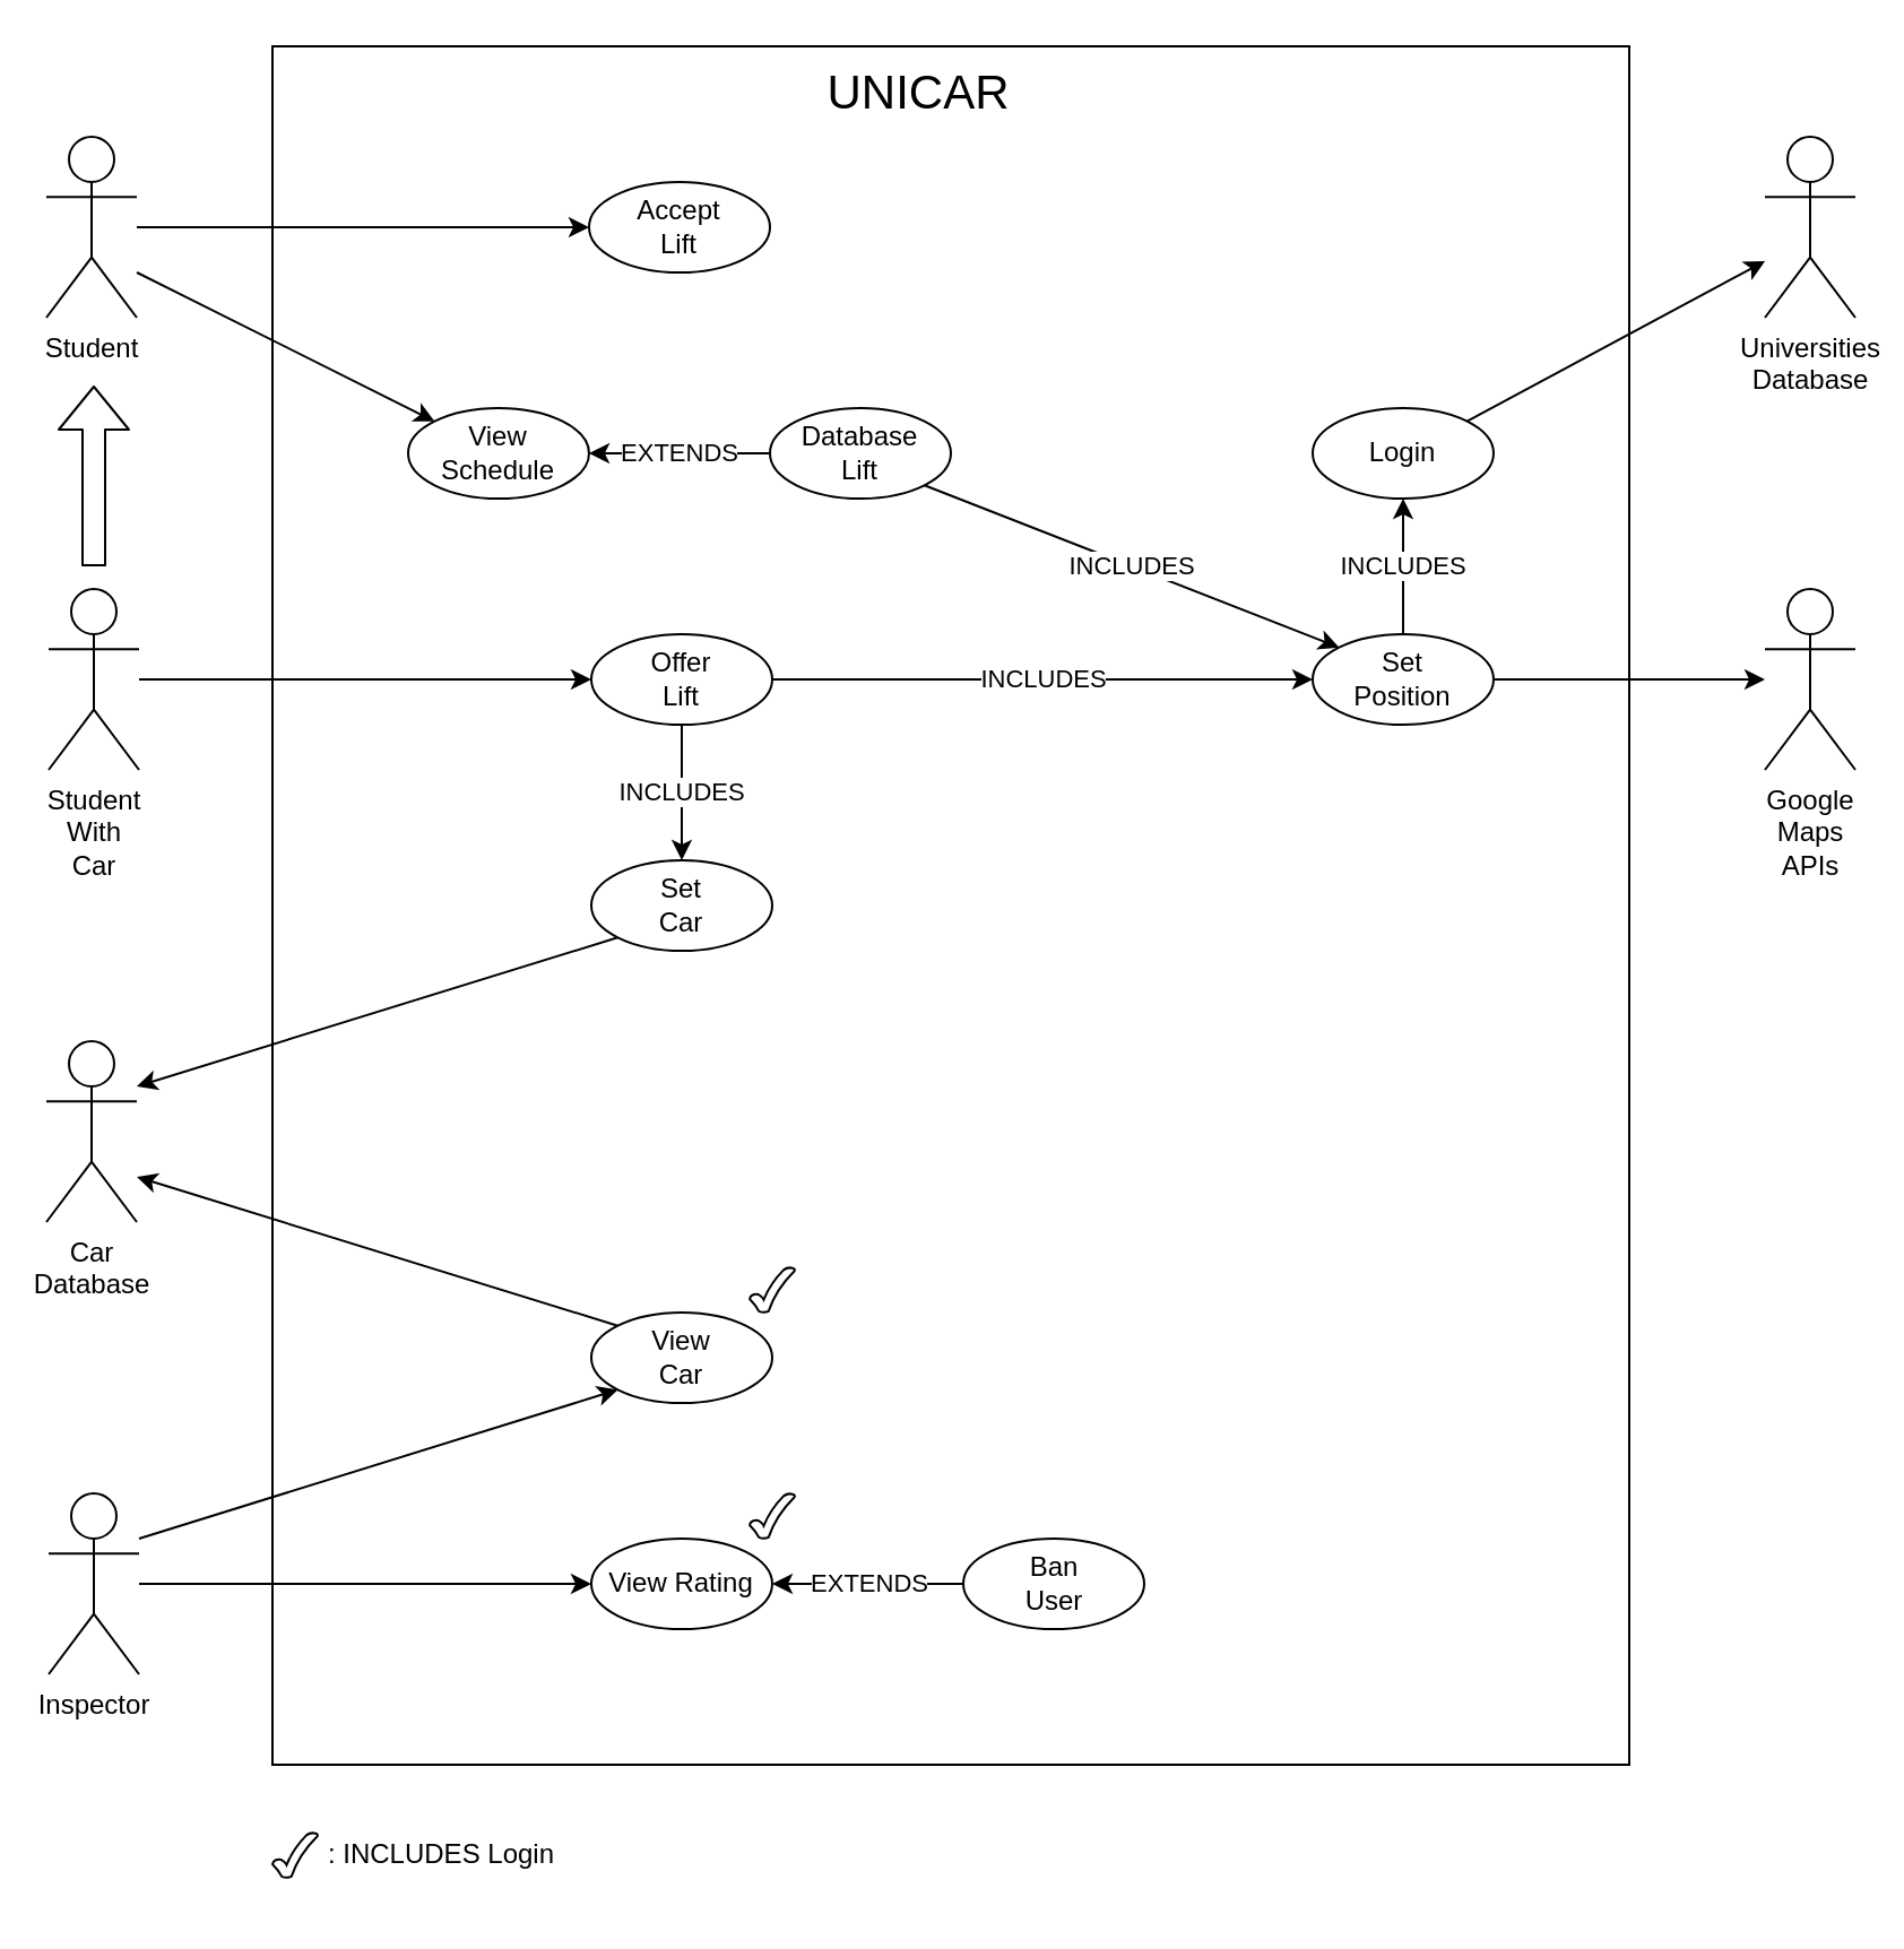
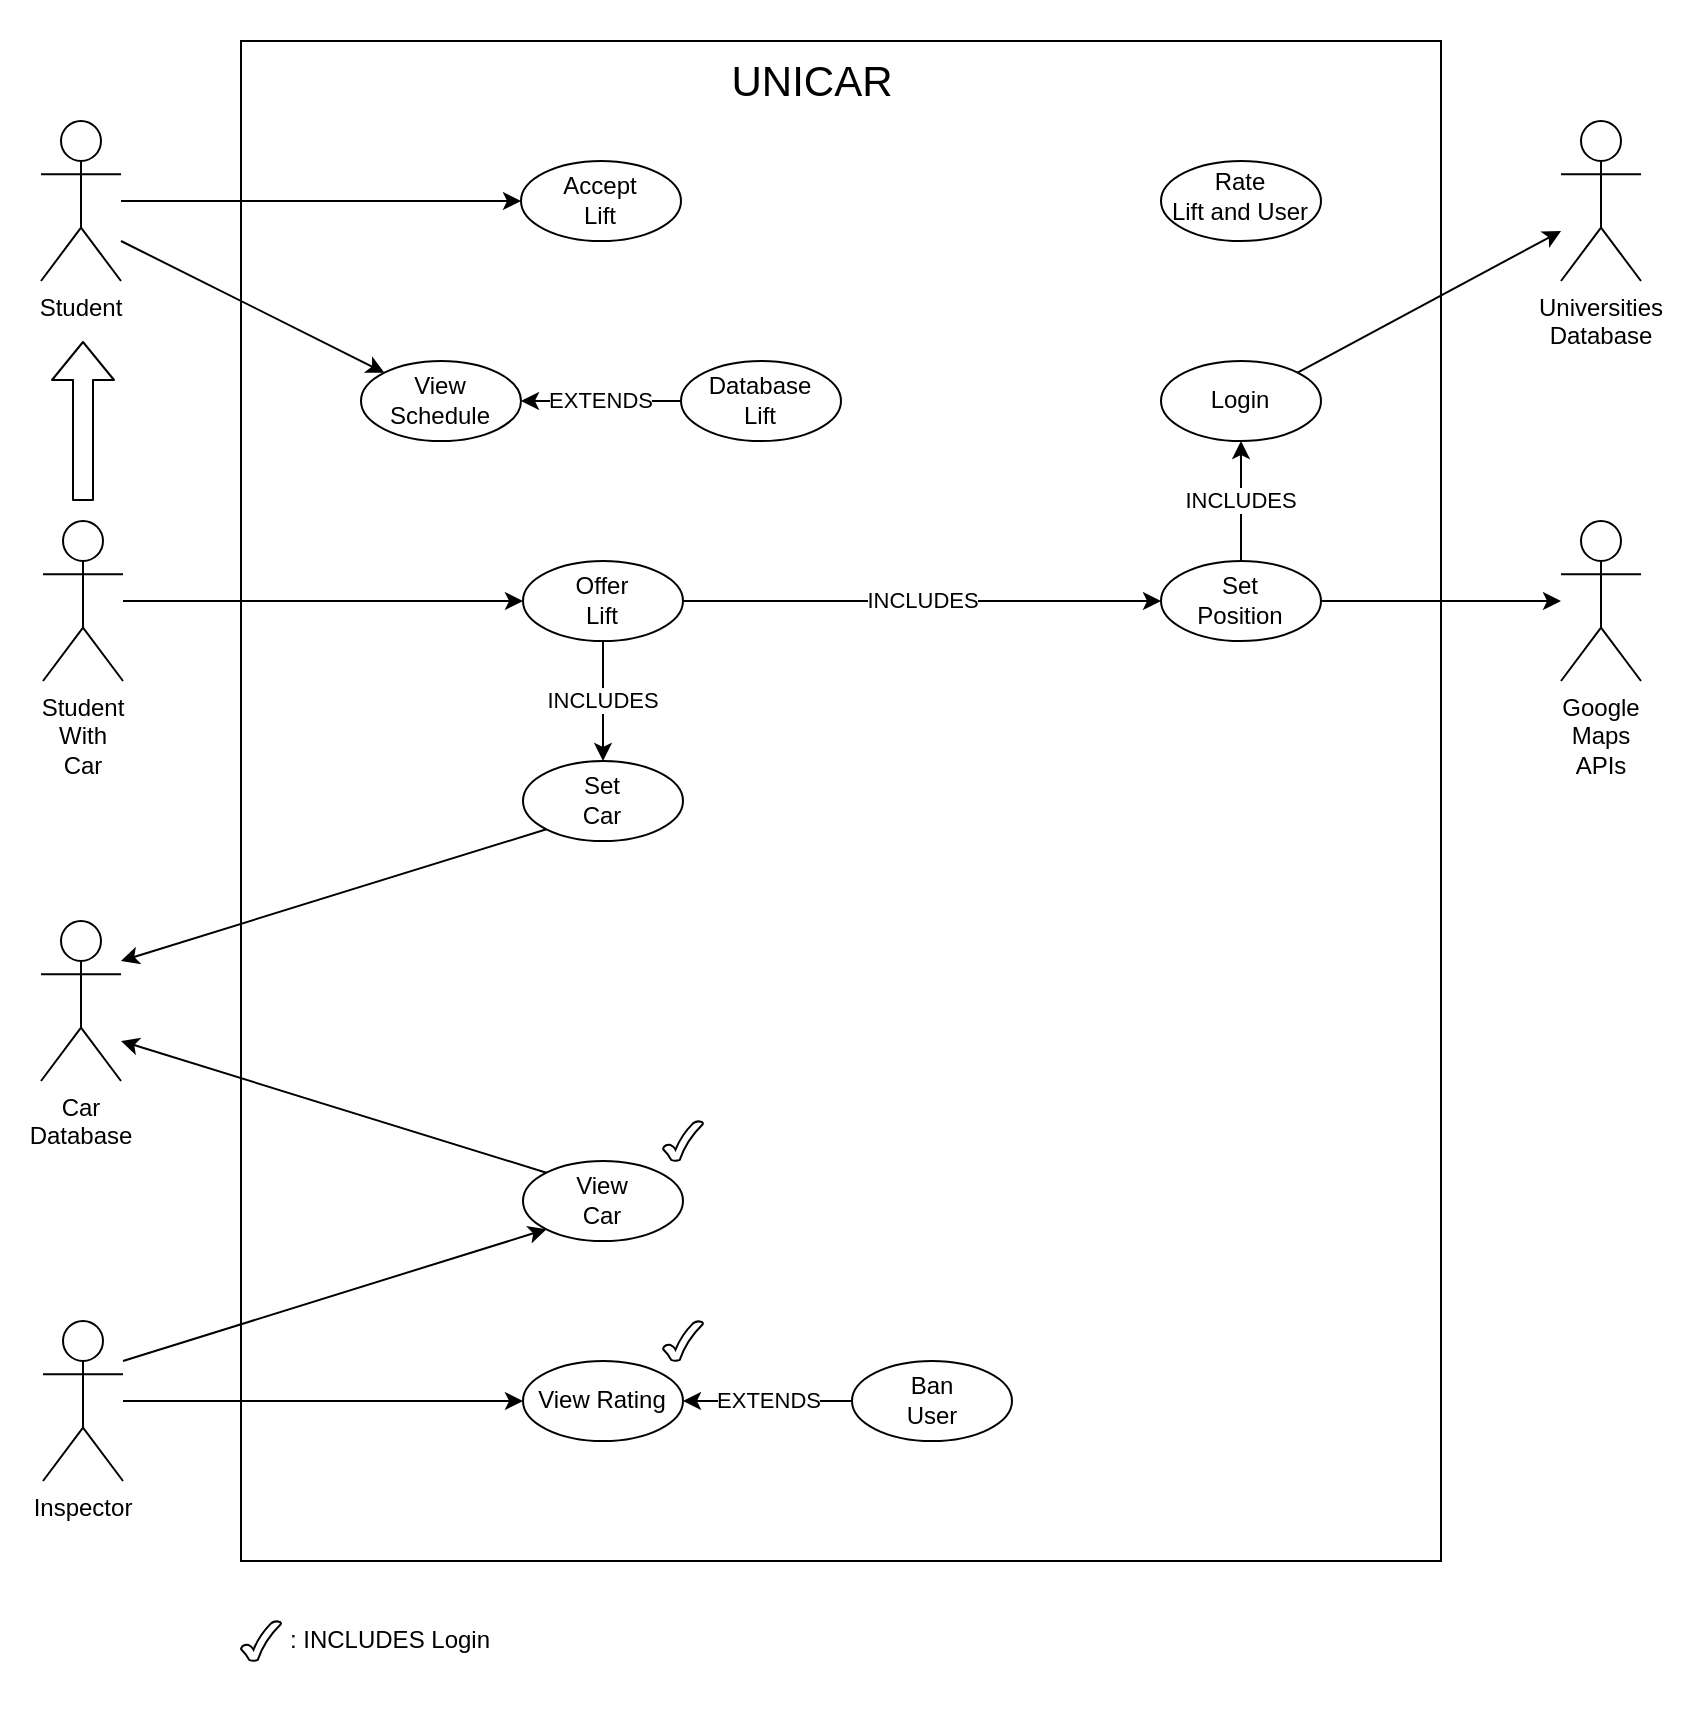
  <mxCell id="0" />
  <mxCell id="1" parent="0" />
  <mxCell id="2" value="&amp;nbsp;" style="rounded=0;whiteSpace=wrap;html=1;glass=0;labelBackgroundColor=none;fillColor=none;" parent="1" vertex="1"><mxGeometry x="120" y="20" width="600" height="760" as="geometry" /></mxCell>
+ <mxCell id="3" value="Rate&lt;br&gt;Lift and User" style="ellipse;whiteSpace=wrap;html=1;labelBackgroundColor=none;fillColor=none;spacingTop=-4;" parent="1" vertex="1"><mxGeometry x="580" y="80" width="80" height="40" as="geometry" /></mxCell>
  <mxCell id="4" value="View Rating" style="ellipse;whiteSpace=wrap;html=1;labelBackgroundColor=none;fillColor=none;" parent="1" vertex="1"><mxGeometry x="261" y="680" width="80" height="40" as="geometry" /></mxCell>
  <mxCell id="5" value="EXTENDS" style="edgeStyle=orthogonalEdgeStyle;rounded=0;orthogonalLoop=1;jettySize=auto;html=1;exitX=0;exitY=0.5;exitDx=0;exitDy=0;entryX=1;entryY=0.5;entryDx=0;entryDy=0;" parent="1" source="6" target="4" edge="1"><mxGeometry relative="1" as="geometry" /></mxCell>
  <mxCell id="6" value="Ban&lt;br&gt;User" style="ellipse;whiteSpace=wrap;html=1;labelBackgroundColor=none;fillColor=none;" parent="1" vertex="1"><mxGeometry x="425.5" y="680" width="80" height="40" as="geometry" /></mxCell>
  <mxCell id="7" value="EXTENDS" style="edgeStyle=none;rounded=0;jumpStyle=none;orthogonalLoop=1;jettySize=auto;html=1;exitX=0;exitY=0.5;exitDx=0;exitDy=0;entryX=1;entryY=0.5;entryDx=0;entryDy=0;strokeColor=#000000;" parent="1" source="9" target="10" edge="1"><mxGeometry relative="1" as="geometry" /></mxCell>
- <mxCell id="8" value="INCLUDES" style="edgeStyle=none;rounded=0;jumpStyle=none;orthogonalLoop=1;jettySize=auto;html=1;exitX=1;exitY=1;exitDx=0;exitDy=0;entryX=0;entryY=0;entryDx=0;entryDy=0;strokeColor=#000000;" parent="1" source="9" target="29" edge="1"><mxGeometry relative="1" as="geometry"><mxPoint x="636.216" y="285.858" as="targetPoint" /></mxGeometry></mxCell>
  <mxCell id="9" value="Database&lt;br&gt;Lift" style="ellipse;whiteSpace=wrap;html=1;labelBackgroundColor=none;fillColor=none;" parent="1" vertex="1"><mxGeometry x="340" y="180" width="80" height="40" as="geometry" /></mxCell>
  <mxCell id="10" value="View Schedule" style="ellipse;whiteSpace=wrap;html=1;labelBackgroundColor=none;fillColor=none;" parent="1" vertex="1"><mxGeometry x="180" y="180" width="80" height="40" as="geometry" /></mxCell>
  <mxCell id="11" value="INCLUDES" style="edgeStyle=none;rounded=0;jumpStyle=none;orthogonalLoop=1;jettySize=auto;html=1;entryX=0.5;entryY=1;entryDx=0;entryDy=0;strokeColor=#000000;exitX=0.5;exitY=0;exitDx=0;exitDy=0;" parent="1" source="29" target="13" edge="1"><mxGeometry relative="1" as="geometry"><mxPoint x="615.805" y="280.478" as="sourcePoint" /></mxGeometry></mxCell>
  <mxCell id="12" value="Accept&lt;br&gt;Lift" style="ellipse;html=1;labelBackgroundColor=none;fillColor=none;spacingTop=0;whiteSpace=wrap;" parent="1" vertex="1"><mxGeometry x="260" y="80" width="80" height="40" as="geometry" /></mxCell>
  <mxCell id="13" value="Login" style="ellipse;whiteSpace=wrap;html=1;labelBackgroundColor=none;fillColor=none;" parent="1" vertex="1"><mxGeometry x="580" y="180" width="80" height="40" as="geometry" /></mxCell>
  <mxCell id="14" value="INCLUDES" style="edgeStyle=none;rounded=0;jumpStyle=none;orthogonalLoop=1;jettySize=auto;html=1;exitX=1;exitY=0.5;exitDx=0;exitDy=0;strokeColor=#000000;entryX=0;entryY=0.5;entryDx=0;entryDy=0;" parent="1" source="16" target="29" edge="1"><mxGeometry relative="1" as="geometry"><mxPoint x="600" y="320" as="targetPoint" /></mxGeometry></mxCell>
  <mxCell id="15" value="INCLUDES" style="edgeStyle=none;rounded=0;jumpStyle=gap;orthogonalLoop=1;jettySize=auto;html=1;exitX=0.5;exitY=1;exitDx=0;exitDy=0;entryX=0.5;entryY=0;entryDx=0;entryDy=0;sourcePerimeterSpacing=0;targetPerimeterSpacing=-11;strokeColor=#000000;" parent="1" source="16" target="34" edge="1"><mxGeometry relative="1" as="geometry" /></mxCell>
  <mxCell id="16" value="Offer&lt;br&gt;Lift" style="ellipse;whiteSpace=wrap;html=1;labelBackgroundColor=none;fillColor=none;" parent="1" vertex="1"><mxGeometry x="261" y="280" width="80" height="40" as="geometry" /></mxCell>
  <mxCell id="17" style="edgeStyle=none;rounded=0;jumpStyle=none;orthogonalLoop=1;jettySize=auto;html=1;entryX=0;entryY=0.5;entryDx=0;entryDy=0;strokeColor=#000000;" parent="1" source="18" target="16" edge="1"><mxGeometry relative="1" as="geometry" /></mxCell>
  <mxCell id="18" value="Student&lt;br&gt;With&lt;br&gt;Car" style="shape=umlActor;verticalLabelPosition=bottom;labelBackgroundColor=#ffffff;verticalAlign=top;html=1;outlineConnect=0;fillColor=none;" parent="1" vertex="1"><mxGeometry x="21" y="260" width="40" height="80" as="geometry" /></mxCell>
  <mxCell id="19" style="edgeStyle=none;rounded=0;jumpStyle=none;orthogonalLoop=1;jettySize=auto;html=1;entryX=0;entryY=0.5;entryDx=0;entryDy=0;strokeColor=#000000;" parent="1" source="21" target="12" edge="1"><mxGeometry relative="1" as="geometry" /></mxCell>
  <mxCell id="20" style="edgeStyle=none;rounded=0;jumpStyle=none;orthogonalLoop=1;jettySize=auto;html=1;entryX=0;entryY=0;entryDx=0;entryDy=0;strokeColor=#000000;" parent="1" target="10" edge="1"><mxGeometry relative="1" as="geometry"><mxPoint x="60" y="120" as="sourcePoint" /></mxGeometry></mxCell>
  <mxCell id="21" value="Student" style="shape=umlActor;verticalLabelPosition=bottom;labelBackgroundColor=#ffffff;verticalAlign=top;html=1;outlineConnect=0;fillColor=none;" parent="1" vertex="1"><mxGeometry x="20" y="60" width="40" height="80" as="geometry" /></mxCell>
  <mxCell id="22" style="edgeStyle=none;rounded=0;jumpStyle=none;orthogonalLoop=1;jettySize=auto;html=1;entryX=0;entryY=0.5;entryDx=0;entryDy=0;strokeColor=#000000;" parent="1" source="24" target="4" edge="1"><mxGeometry relative="1" as="geometry" /></mxCell>
  <mxCell id="23" style="edgeStyle=none;rounded=0;jumpStyle=gap;orthogonalLoop=1;jettySize=auto;html=1;entryX=0;entryY=1;entryDx=0;entryDy=0;sourcePerimeterSpacing=0;targetPerimeterSpacing=-11;strokeColor=#000000;" parent="1" target="36" edge="1"><mxGeometry relative="1" as="geometry"><mxPoint x="61" y="680" as="sourcePoint" /></mxGeometry></mxCell>
  <mxCell id="24" value="Inspector" style="shape=umlActor;verticalLabelPosition=bottom;labelBackgroundColor=#ffffff;verticalAlign=top;html=1;outlineConnect=0;fillColor=none;" parent="1" vertex="1"><mxGeometry x="21" y="660" width="40" height="80" as="geometry" /></mxCell>
  <mxCell id="25" value="Universities&lt;br&gt;Database" style="shape=umlActor;verticalLabelPosition=bottom;labelBackgroundColor=#ffffff;verticalAlign=top;html=1;outlineConnect=0;fillColor=none;" parent="1" vertex="1"><mxGeometry x="780" y="60" width="40" height="80" as="geometry" /></mxCell>
  <mxCell id="26" value="Google&lt;br&gt;Maps&lt;br&gt;APIs" style="shape=umlActor;verticalLabelPosition=bottom;labelBackgroundColor=#ffffff;verticalAlign=top;html=1;outlineConnect=0;fillColor=none;" parent="1" vertex="1"><mxGeometry x="780" y="260" width="40" height="80" as="geometry" /></mxCell>
  <mxCell id="27" value="" style="endArrow=classic;html=1;strokeColor=#000000;exitX=1;exitY=0;exitDx=0;exitDy=0;" parent="1" source="13" edge="1"><mxGeometry width="50" height="50" relative="1" as="geometry"><mxPoint x="690" y="165" as="sourcePoint" /><mxPoint x="780" y="115" as="targetPoint" /></mxGeometry></mxCell>
  <mxCell id="28" style="edgeStyle=none;rounded=0;jumpStyle=gap;orthogonalLoop=1;jettySize=auto;html=1;sourcePerimeterSpacing=0;targetPerimeterSpacing=-11;strokeColor=#000000;" parent="1" source="29" edge="1"><mxGeometry relative="1" as="geometry"><mxPoint x="780" y="300" as="targetPoint" /></mxGeometry></mxCell>
  <mxCell id="29" value="Set&lt;br&gt;Position" style="ellipse;whiteSpace=wrap;html=1;labelBackgroundColor=none;fillColor=none;" parent="1" vertex="1"><mxGeometry x="580" y="280" width="80" height="40" as="geometry" /></mxCell>
  <mxCell id="30" value="" style="verticalLabelPosition=bottom;verticalAlign=top;html=1;shape=mxgraph.basic.tick;glass=0;labelBackgroundColor=none;fillColor=none;" parent="1" vertex="1"><mxGeometry x="331" y="660" width="20" height="20" as="geometry" /></mxCell>
  <mxCell id="31" value="" style="shape=flexArrow;endArrow=classic;html=1;strokeColor=#000000;" parent="1" edge="1"><mxGeometry width="50" height="50" relative="1" as="geometry"><mxPoint x="41" y="250" as="sourcePoint" /><mxPoint x="41" y="170" as="targetPoint" /></mxGeometry></mxCell>
  <mxCell id="32" value="Car&lt;br&gt;Database" style="shape=umlActor;verticalLabelPosition=bottom;labelBackgroundColor=#ffffff;verticalAlign=top;html=1;outlineConnect=0;fillColor=none;" parent="1" vertex="1"><mxGeometry x="20" y="460" width="40" height="80" as="geometry" /></mxCell>
  <mxCell id="33" style="edgeStyle=none;rounded=0;jumpStyle=gap;orthogonalLoop=1;jettySize=auto;html=1;exitX=0;exitY=1;exitDx=0;exitDy=0;sourcePerimeterSpacing=0;targetPerimeterSpacing=-11;strokeColor=#000000;" parent="1" source="34" edge="1"><mxGeometry relative="1" as="geometry"><mxPoint x="60" y="480" as="targetPoint" /></mxGeometry></mxCell>
  <mxCell id="34" value="Set&lt;br&gt;Car" style="ellipse;whiteSpace=wrap;html=1;labelBackgroundColor=none;fillColor=none;" parent="1" vertex="1"><mxGeometry x="261" y="380" width="80" height="40" as="geometry" /></mxCell>
  <mxCell id="35" style="edgeStyle=none;rounded=0;jumpStyle=gap;orthogonalLoop=1;jettySize=auto;html=1;exitX=0;exitY=0;exitDx=0;exitDy=0;sourcePerimeterSpacing=0;targetPerimeterSpacing=-11;strokeColor=#000000;" parent="1" source="36" edge="1"><mxGeometry relative="1" as="geometry"><mxPoint x="60" y="520" as="targetPoint" /></mxGeometry></mxCell>
  <mxCell id="36" value="View&lt;br&gt;Car" style="ellipse;whiteSpace=wrap;html=1;labelBackgroundColor=none;fillColor=none;" parent="1" vertex="1"><mxGeometry x="261" y="580" width="80" height="40" as="geometry" /></mxCell>
  <mxCell id="37" value="" style="verticalLabelPosition=bottom;verticalAlign=top;html=1;shape=mxgraph.basic.tick;glass=0;labelBackgroundColor=none;fillColor=none;" parent="1" vertex="1"><mxGeometry x="331" y="560" width="20" height="20" as="geometry" /></mxCell>
  <mxCell id="38" value="&lt;font&gt;&lt;font style=&quot;font-size: 21px&quot;&gt;UNICAR&lt;/font&gt;&lt;br&gt;&lt;/font&gt;" style="text;html=1;strokeColor=none;fillColor=none;align=center;verticalAlign=middle;whiteSpace=wrap;rounded=0;glass=0;labelBackgroundColor=none;" parent="1" vertex="1"><mxGeometry x="385.5" y="30" width="40" height="20" as="geometry" /></mxCell>
  <mxCell id="39" value="" style="verticalLabelPosition=bottom;verticalAlign=top;html=1;shape=mxgraph.basic.tick;glass=0;labelBackgroundColor=none;fillColor=none;" parent="1" vertex="1"><mxGeometry x="120" y="810" width="20" height="20" as="geometry" /></mxCell>
  <mxCell id="40" value=": INCLUDES Login" style="text;html=1;strokeColor=none;fillColor=none;align=center;verticalAlign=middle;whiteSpace=wrap;rounded=0;glass=0;labelBackgroundColor=none;" parent="1" vertex="1"><mxGeometry x="120" y="800" width="150" height="40" as="geometry" /></mxCell>
